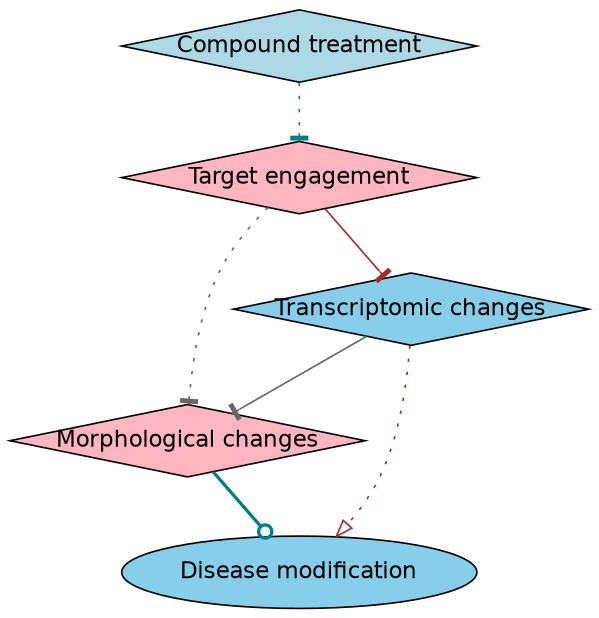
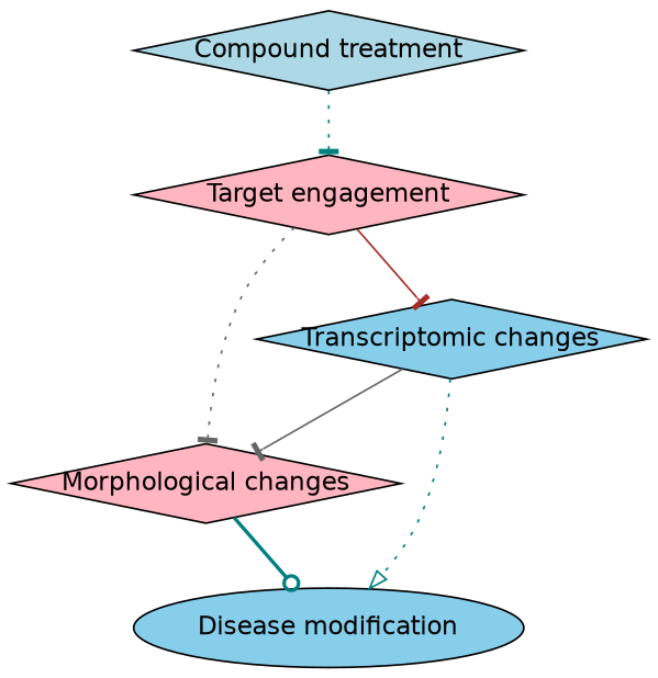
  digraph {
    node [fillcolor=lightpink fixedsize=true fontname=Helvetica fontsize=14 gradientangle=315 shape=diamond style=filled]
    edge [arrowhead=tee color=teal style=dotted]
    n1 [fillcolor=lightblue height=0.618 label="Compound treatment" width=3]
    n2 [height=0.618 label="Target engagement" width=3]
    n3 [fillcolor=skyblue height=0.618 label="Transcriptomic changes" width=3]
    n4 [height=0.618 label="Morphological changes" width=3]
    n5 [fillcolor=skyblue height=0.618 label="Disease modification" shape=ellipse width=3]
    n1 -> n2
    n2 -> n3 [color=brown style=solid]
    n2 -> n4 [color=gray40]
    n3 -> n4 [color=gray40 style=solid]
-   n3 -> n5 [arrowhead=onormal color=brown]
+   n3 -> n5 [arrowhead=onormal]
    n4 -> n5 [arrowhead=odot style=bold]
  }
